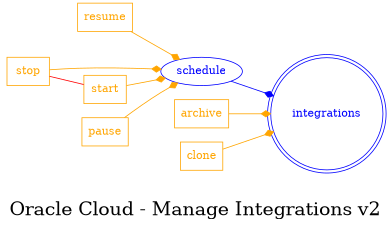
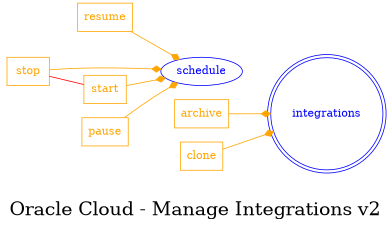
  digraph {
    fontsize=24
    label="Oracle Cloud - Manage Integrations v2"
    rankdir=LR
    splines=true
    node [color=orange fontcolor=orange shape=box]
    edge [arrowhead=diamond arrowtail=none color=orange fontcolor=orange]
    integrations [color=blue fontcolor=blue shape=doublecircle]
    schedule [color=blue fontcolor=blue shape=ellipse]
    resume
    stop
    start
    pause
    archive
    clone
-   schedule -> integrations [color=blue fontcolor=blue]
    resume -> schedule
    stop -> schedule
    stop -> start [arrowhead=none color=red fontcolor=red]
    start -> schedule
    pause -> schedule
    archive -> integrations
    clone -> integrations
  }
